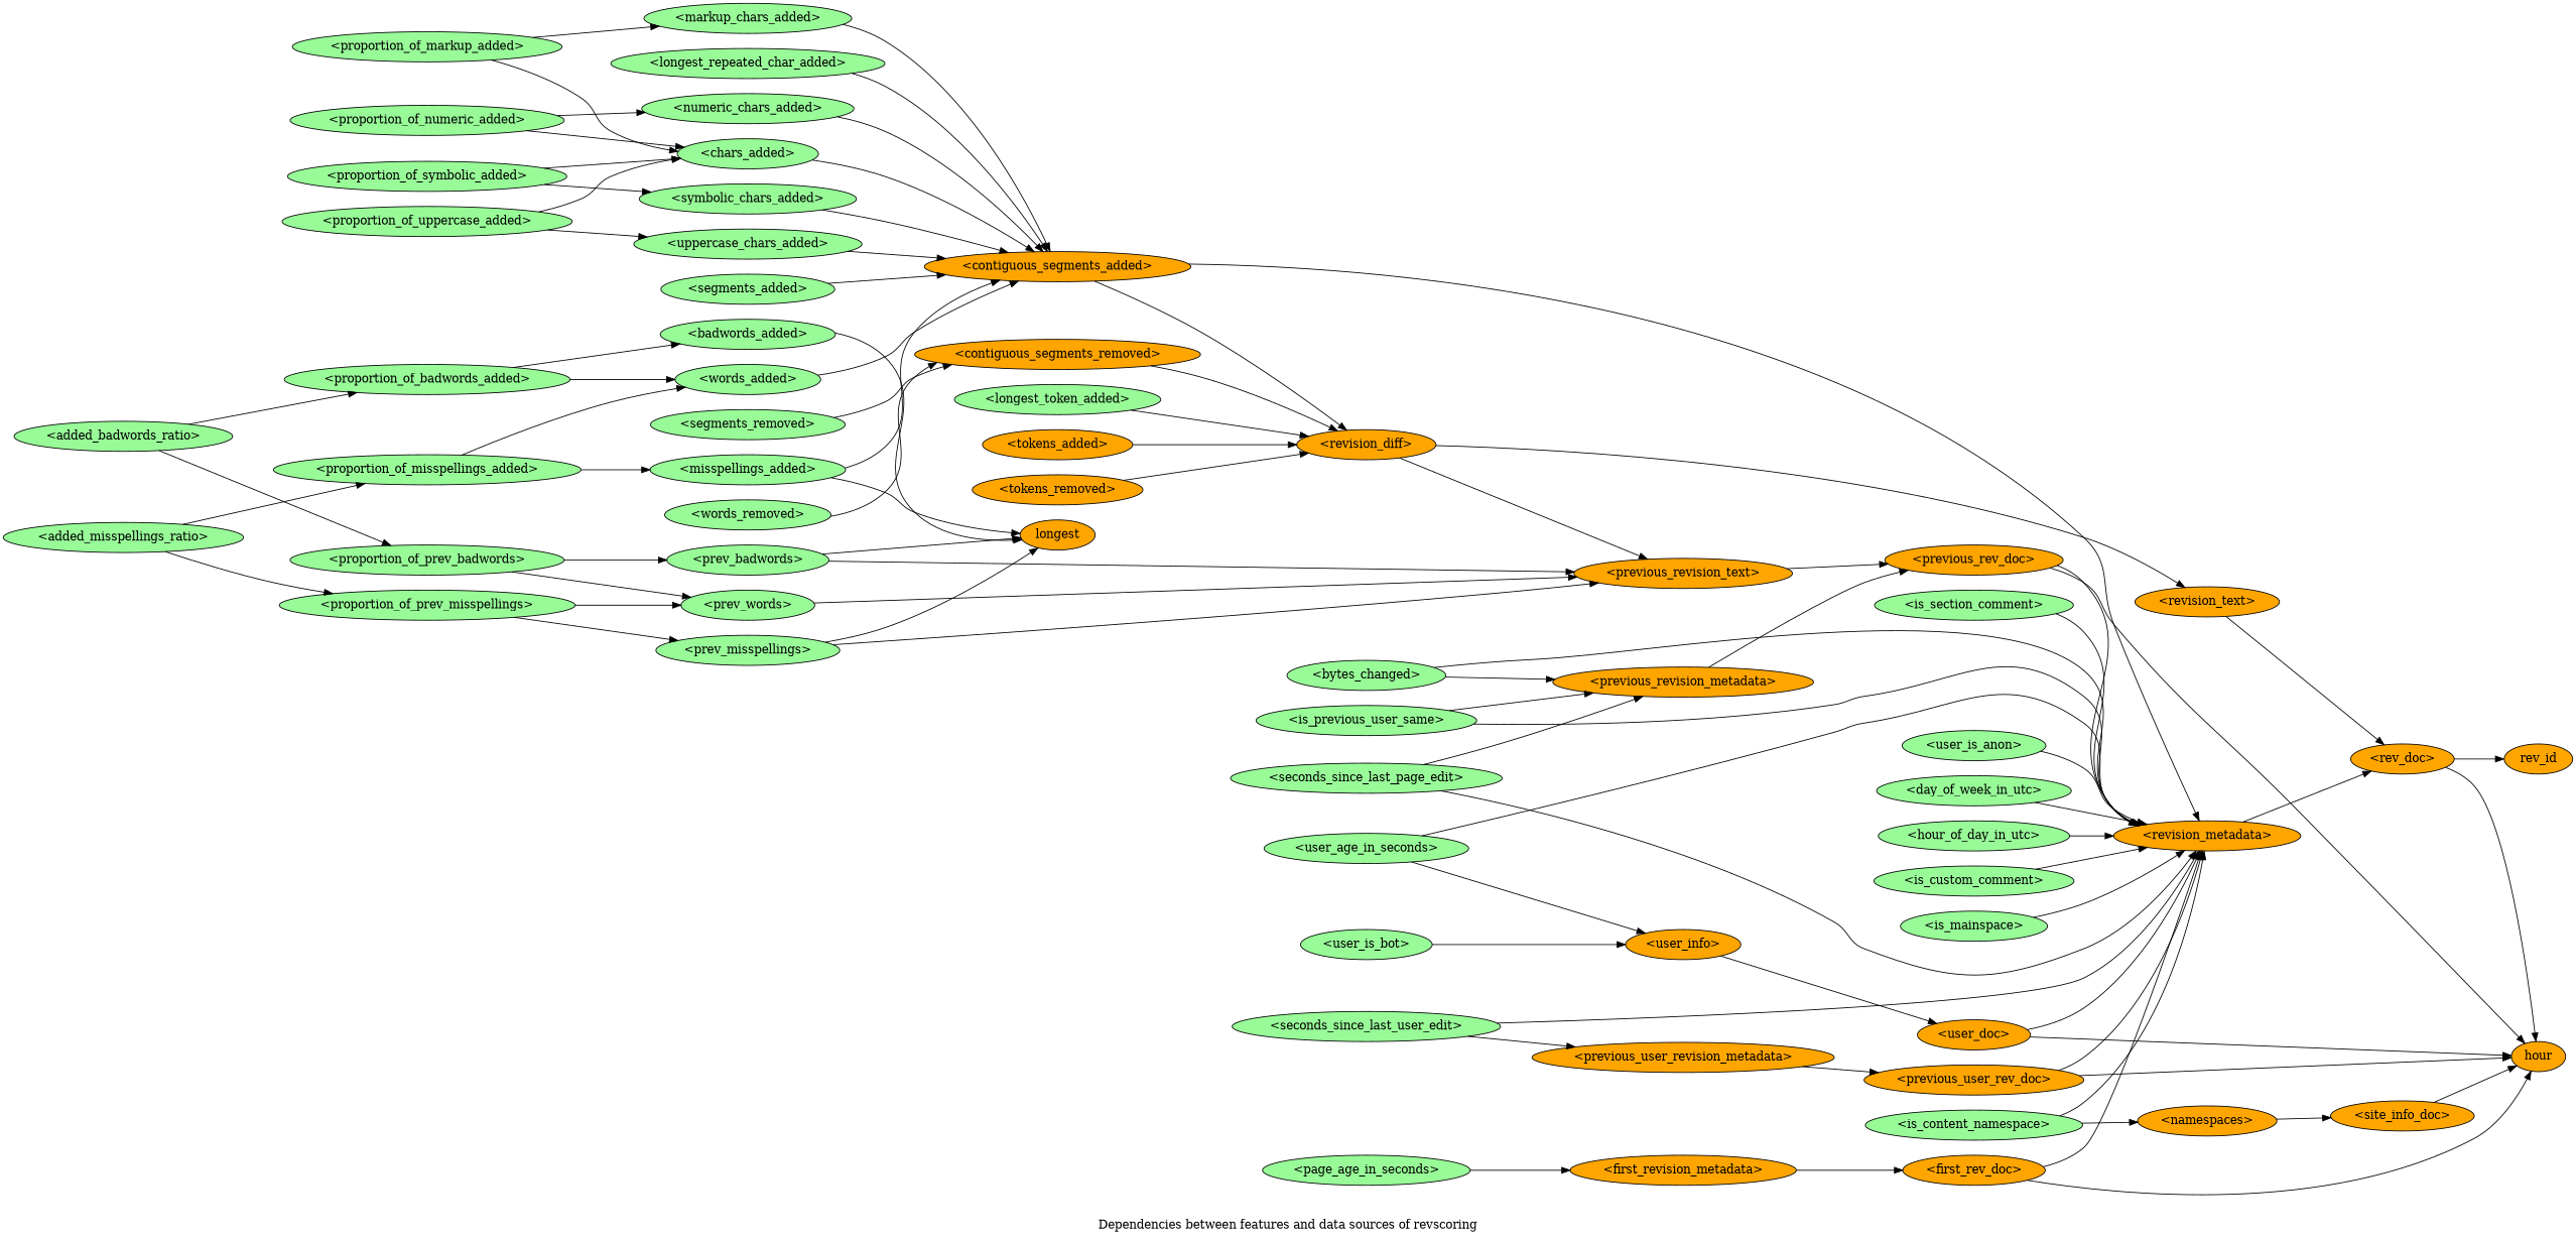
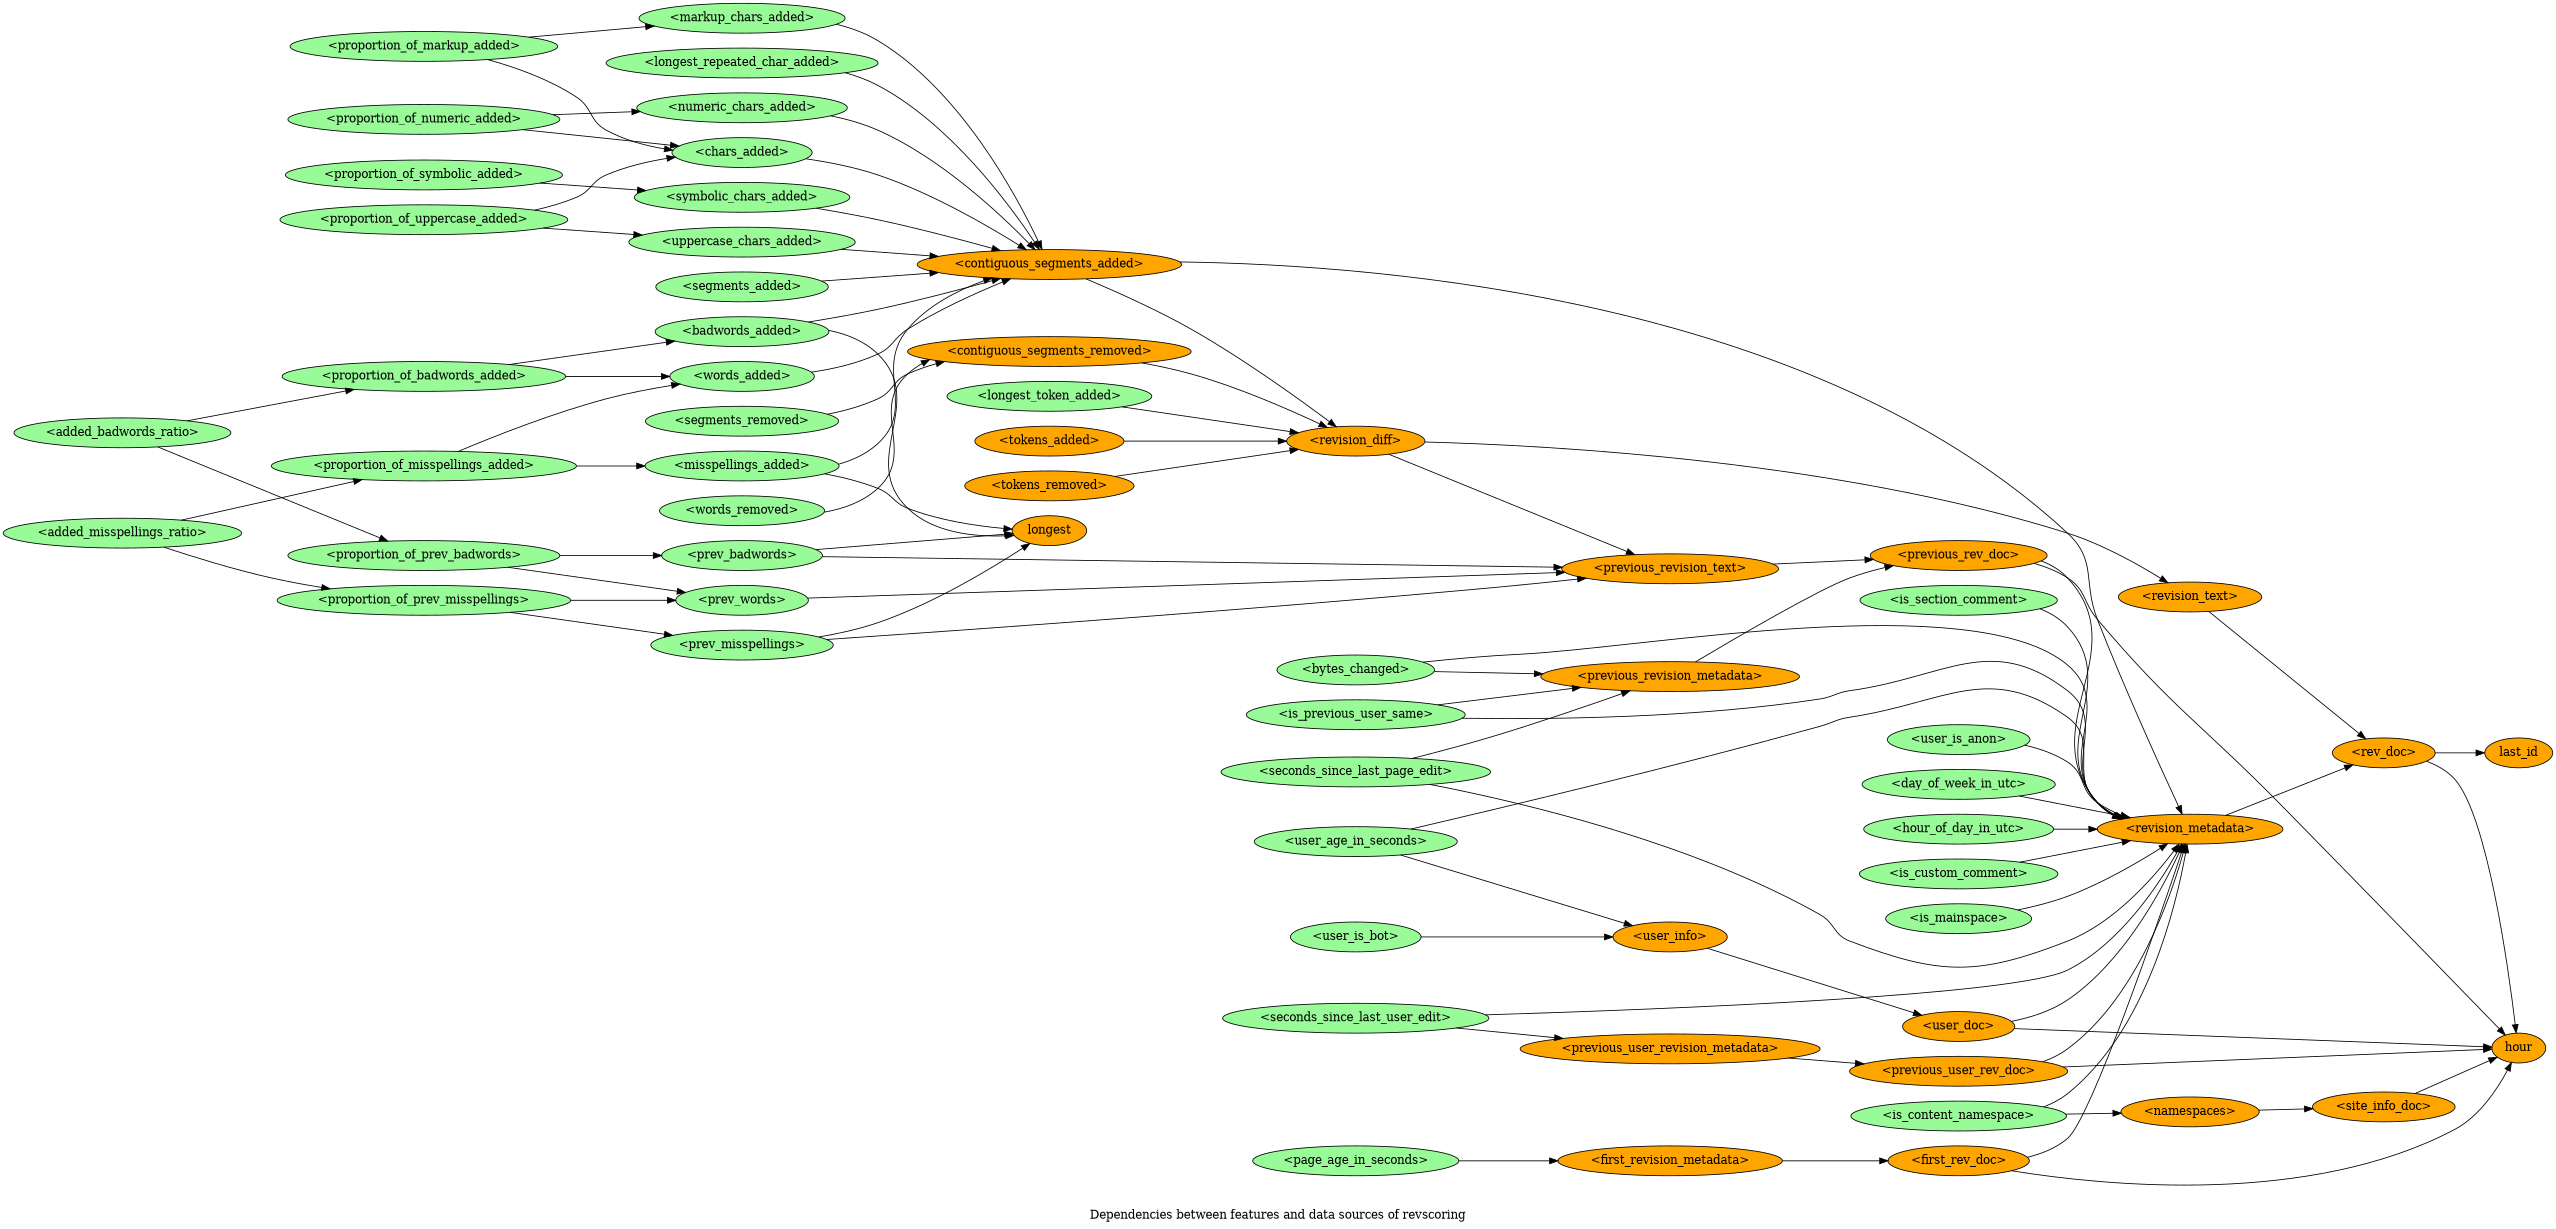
  digraph {
    label="Dependencies between features and data sources of revscoring"
    rankdir=LR
    node [fillcolor=palegreen style=filled]
    n1 [label="<added_badwords_ratio>"]
    n2 [label="<proportion_of_badwords_added>"]
    n3 [label="<proportion_of_prev_badwords>"]
    n4 [label="<badwords_added>"]
    n5 [label="<words_added>"]
    n6 [label="<prev_badwords>"]
    n7 [label="<prev_words>"]
    n8 [label="<added_misspellings_ratio>"]
    n9 [label="<proportion_of_misspellings_added>"]
    n10 [label="<proportion_of_prev_misspellings>"]
    n11 [label="<misspellings_added>"]
    n12 [label="<prev_misspellings>"]
    n13 [fillcolor=orange label="<contiguous_segments_added>"]
    n14 [fillcolor=orange label=longest]
    n15 [fillcolor=orange label="<revision_metadata>"]
    n16 [fillcolor=orange label="<revision_diff>"]
    n17 [label="<bytes_changed>"]
    n18 [fillcolor=orange label="<previous_revision_metadata>"]
    n19 [fillcolor=orange label="<previous_rev_doc>"]
    n20 [fillcolor=orange label="<rev_doc>"]
    n21 [label="<chars_added>"]
    n22 [label="<day_of_week_in_utc>"]
    n23 [label="<hour_of_day_in_utc>"]
    n24 [label="<is_content_namespace>"]
    n25 [fillcolor=orange label="<namespaces>"]
    n26 [fillcolor=orange label="<site_info_doc>"]
    n27 [label="<is_custom_comment>"]
    n28 [label="<is_mainspace>"]
    n29 [label="<is_previous_user_same>"]
    n30 [label="<is_section_comment>"]
    n31 [label="<longest_repeated_char_added>"]
    n32 [label="<longest_token_added>"]
    n33 [fillcolor=orange label="<previous_revision_text>"]
    n34 [fillcolor=orange label="<revision_text>"]
    n35 [label="<markup_chars_added>"]
    n36 [label="<numeric_chars_added>"]
    n37 [label="<page_age_in_seconds>"]
    n38 [fillcolor=orange label="<first_revision_metadata>"]
    n39 [fillcolor=orange label="<first_rev_doc>"]
    n40 [label="<proportion_of_markup_added>"]
    n41 [label="<proportion_of_numeric_added>"]
    n42 [label="<proportion_of_symbolic_added>"]
    n43 [label="<symbolic_chars_added>"]
    n44 [label="<proportion_of_uppercase_added>"]
    n45 [label="<uppercase_chars_added>"]
    n46 [label="<seconds_since_last_page_edit>"]
    n47 [label="<seconds_since_last_user_edit>"]
    n48 [fillcolor=orange label="<previous_user_revision_metadata>"]
    n49 [fillcolor=orange label="<previous_user_rev_doc>"]
    n50 [label="<segments_added>"]
    n51 [label="<segments_removed>"]
    n52 [fillcolor=orange label="<contiguous_segments_removed>"]
    n53 [label="<user_age_in_seconds>"]
    n54 [fillcolor=orange label="<user_info>"]
    n55 [fillcolor=orange label="<user_doc>"]
    n56 [label="<user_is_anon>"]
    n57 [label="<user_is_bot>"]
    n58 [label="<words_removed>"]
    n59 [fillcolor=orange label=hour]
-   n60 [fillcolor=orange label=rev_id]
+   n60 [fillcolor=orange label=last_id]
    n61 [fillcolor=orange label="<tokens_added>"]
    n62 [fillcolor=orange label="<tokens_removed>"]
    n1 -> n2
    n1 -> n3
    n2 -> n4
    n2 -> n5
    n3 -> n6
    n3 -> n7
+   n4 -> n13
    n4 -> n14
    n5 -> n13
    n6 -> n14
    n6 -> n33
    n7 -> n33
    n8 -> n9
    n8 -> n10
    n9 -> n5
    n9 -> n11
    n10 -> n7
    n10 -> n12
    n11 -> n13
    n11 -> n14
    n12 -> n14
    n12 -> n33
    n13 -> n15
    n13 -> n16
    n15 -> n20
    n16 -> n33
    n16 -> n34
    n17 -> n15
    n17 -> n18
    n18 -> n19
    n19 -> n15
    n19 -> n59
    n20 -> n59
    n20 -> n60
    n21 -> n13
    n22 -> n15
    n23 -> n15
    n24 -> n15
    n24 -> n25
    n25 -> n26
    n26 -> n59
    n27 -> n15
    n28 -> n15
    n29 -> n15
    n29 -> n18
    n30 -> n15
    n31 -> n13
    n32 -> n16
    n33 -> n19
    n34 -> n20
    n35 -> n13
    n36 -> n13
    n37 -> n38
    n38 -> n39
    n39 -> n15
    n39 -> n59
    n40 -> n21
    n40 -> n35
    n41 -> n21
    n41 -> n36
-   n42 -> n21
    n42 -> n43
    n43 -> n13
    n44 -> n21
    n44 -> n45
    n45 -> n13
    n46 -> n15
    n46 -> n18
    n47 -> n15
    n47 -> n48
    n48 -> n49
    n49 -> n15
    n49 -> n59
    n50 -> n13
    n51 -> n52
    n52 -> n16
    n53 -> n15
    n53 -> n54
    n54 -> n55
    n55 -> n15
    n55 -> n59
    n56 -> n15
    n57 -> n54
    n58 -> n52
    n61 -> n16
    n62 -> n16
  }
